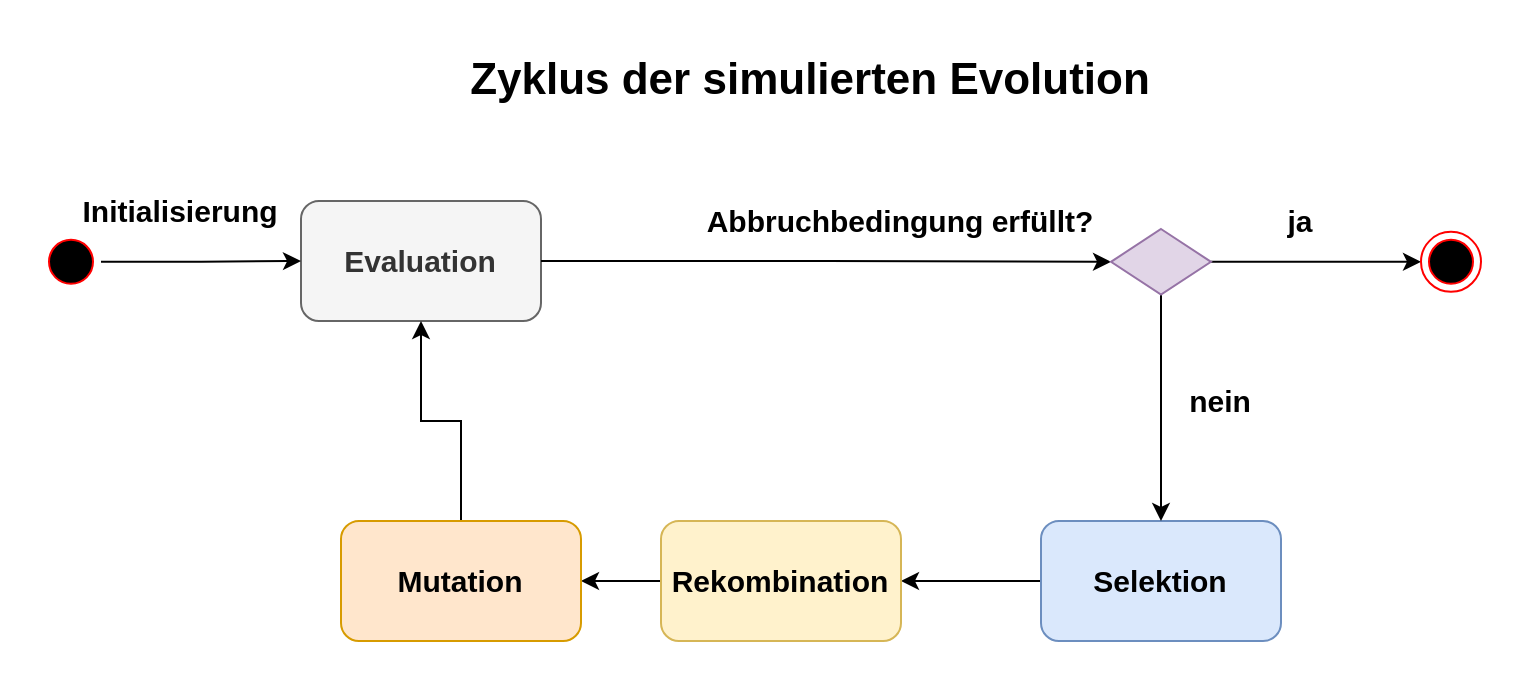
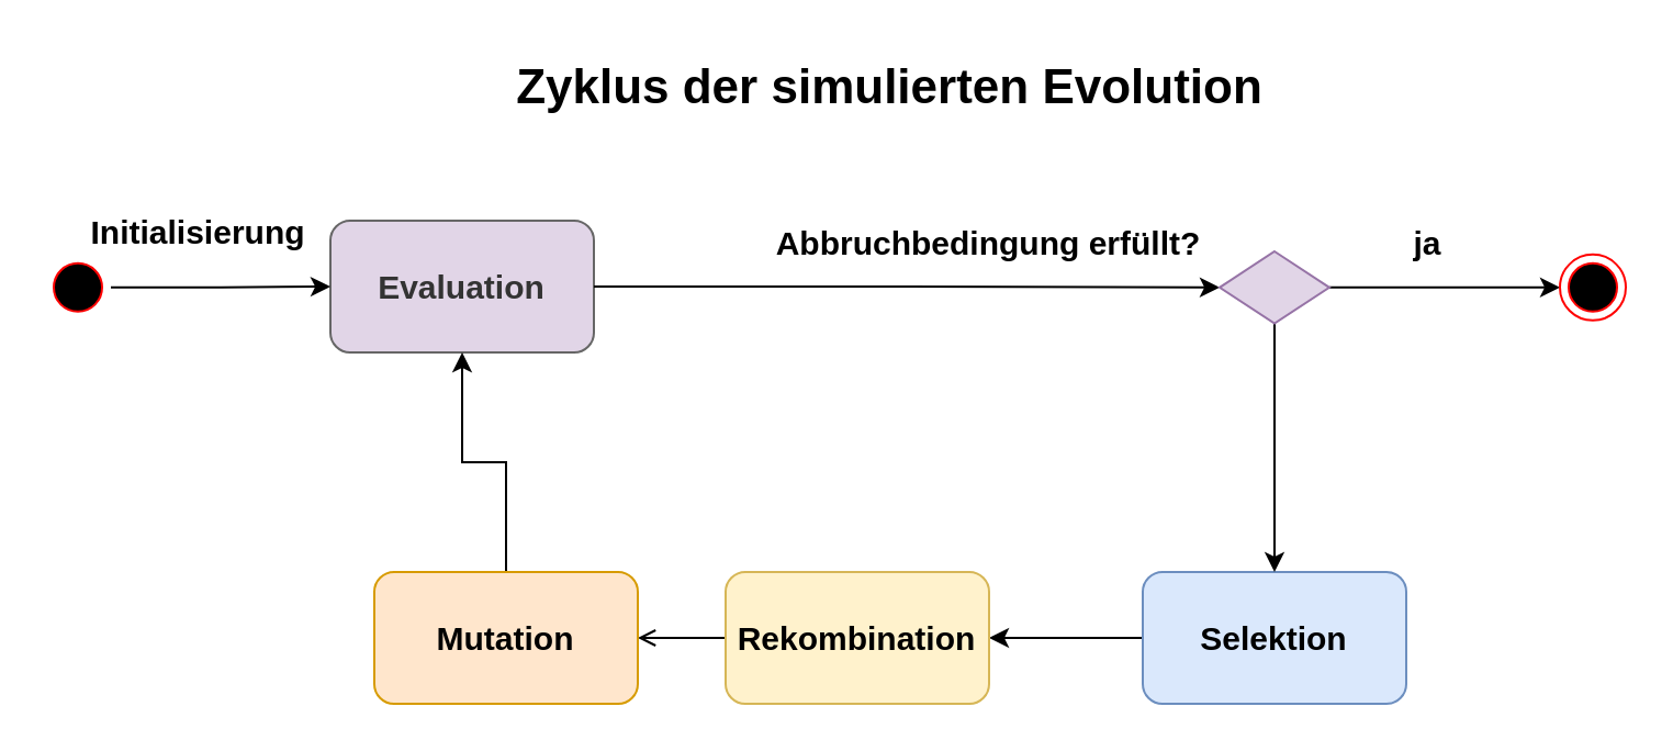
  <mxCell id="0" />
  <mxCell id="1" parent="0" />
- <mxCell id="2" value="&lt;b&gt;&lt;font style=&quot;font-size: 15px&quot;&gt;Evaluation&lt;/font&gt;&lt;/b&gt;" style="rounded=1;whiteSpace=wrap;html=1;fillColor=#f5f5f5;strokeColor=#666666;fontColor=#333333;" vertex="1" parent="1"><mxGeometry x="150" y="100" width="120" height="60" as="geometry" /></mxCell>
+ <mxCell id="2" value="&lt;b&gt;&lt;font style=&quot;font-size: 15px&quot;&gt;Evaluation&lt;/font&gt;&lt;/b&gt;" style="rounded=1;whiteSpace=wrap;html=1;fillColor=#e1d5e7;strokeColor=#666666;fontColor=#333333;" vertex="1" parent="1"><mxGeometry x="150" y="100" width="120" height="60" as="geometry" /></mxCell>
  <mxCell id="3" style="edgeStyle=orthogonalEdgeStyle;rounded=0;orthogonalLoop=1;jettySize=auto;html=1;" edge="1" parent="1" source="2" target="14"><mxGeometry relative="1" as="geometry" /></mxCell>
  <mxCell id="4" style="edgeStyle=orthogonalEdgeStyle;rounded=0;orthogonalLoop=1;jettySize=auto;html=1;entryX=1;entryY=0.5;entryDx=0;entryDy=0;" edge="1" parent="1" source="5" target="7"><mxGeometry relative="1" as="geometry" /></mxCell>
  <mxCell id="5" value="&lt;b&gt;&lt;font style=&quot;font-size: 15px&quot;&gt;Selektion&lt;/font&gt;&lt;/b&gt;" style="rounded=1;whiteSpace=wrap;html=1;fillColor=#dae8fc;strokeColor=#6c8ebf;" vertex="1" parent="1"><mxGeometry x="520" y="260" width="120" height="60" as="geometry" /></mxCell>
- <mxCell id="6" style="edgeStyle=orthogonalEdgeStyle;rounded=0;orthogonalLoop=1;jettySize=auto;html=1;entryX=1;entryY=0.5;entryDx=0;entryDy=0;" edge="1" parent="1" source="7" target="9"><mxGeometry relative="1" as="geometry" /></mxCell>
+ <mxCell id="6" style="edgeStyle=orthogonalEdgeStyle;rounded=0;orthogonalLoop=1;jettySize=auto;html=1;entryX=1;entryY=0.5;entryDx=0;entryDy=0;endArrow=open;" edge="1" parent="1" source="7" target="9"><mxGeometry relative="1" as="geometry" /></mxCell>
  <mxCell id="7" value="&lt;b&gt;&lt;font style=&quot;font-size: 15px&quot;&gt;Rekombination&lt;br&gt;&lt;/font&gt;&lt;/b&gt;" style="rounded=1;whiteSpace=wrap;html=1;fillColor=#fff2cc;strokeColor=#d6b656;" vertex="1" parent="1"><mxGeometry x="330" y="260" width="120" height="60" as="geometry" /></mxCell>
  <mxCell id="8" style="edgeStyle=orthogonalEdgeStyle;rounded=0;orthogonalLoop=1;jettySize=auto;html=1;entryX=0.5;entryY=1;entryDx=0;entryDy=0;" edge="1" parent="1" source="9" target="2"><mxGeometry relative="1" as="geometry" /></mxCell>
  <mxCell id="9" value="&lt;b&gt;&lt;font style=&quot;font-size: 15px&quot;&gt;Mutation&lt;br&gt;&lt;/font&gt;&lt;/b&gt;" style="rounded=1;whiteSpace=wrap;html=1;fillColor=#ffe6cc;strokeColor=#d79b00;" vertex="1" parent="1"><mxGeometry x="170" y="260" width="120" height="60" as="geometry" /></mxCell>
  <mxCell id="10" style="edgeStyle=orthogonalEdgeStyle;rounded=0;orthogonalLoop=1;jettySize=auto;html=1;" edge="1" parent="1" source="11" target="2"><mxGeometry relative="1" as="geometry" /></mxCell>
  <mxCell id="11" value="" style="ellipse;html=1;shape=startState;fillColor=#000000;strokeColor=#ff0000;" vertex="1" parent="1"><mxGeometry x="20" y="115.4" width="30" height="30" as="geometry" /></mxCell>
  <mxCell id="12" style="edgeStyle=orthogonalEdgeStyle;rounded=0;orthogonalLoop=1;jettySize=auto;html=1;entryX=0.5;entryY=0;entryDx=0;entryDy=0;" edge="1" parent="1" source="14" target="5"><mxGeometry relative="1" as="geometry" /></mxCell>
  <mxCell id="13" style="edgeStyle=orthogonalEdgeStyle;rounded=0;orthogonalLoop=1;jettySize=auto;html=1;entryX=0;entryY=0.5;entryDx=0;entryDy=0;" edge="1" parent="1" source="14" target="17"><mxGeometry relative="1" as="geometry" /></mxCell>
  <mxCell id="14" value="" style="rhombus;whiteSpace=wrap;html=1;strokeColor=#9673a6;fillColor=#e1d5e7;" vertex="1" parent="1"><mxGeometry x="555" y="114" width="50" height="32.81" as="geometry" /></mxCell>
  <mxCell id="15" value="&lt;b&gt;&lt;font style=&quot;font-size: 15px&quot;&gt;Abbruchbedingung erfüllt?&lt;/font&gt;&lt;/b&gt;" style="text;html=1;strokeColor=none;fillColor=none;align=center;verticalAlign=middle;whiteSpace=wrap;rounded=0;" vertex="1" parent="1"><mxGeometry x="340" y="100" width="220" height="20" as="geometry" /></mxCell>
- <mxCell id="16" value="&lt;font style=&quot;font-size: 15px&quot;&gt;&lt;b&gt;nein&lt;/b&gt;&lt;/font&gt;" style="text;html=1;strokeColor=none;fillColor=none;align=center;verticalAlign=middle;whiteSpace=wrap;rounded=0;" vertex="1" parent="1"><mxGeometry x="590" y="190" width="40" height="20" as="geometry" /></mxCell>
  <mxCell id="17" value="" style="ellipse;html=1;shape=endState;fillColor=#000000;strokeColor=#ff0000;" vertex="1" parent="1"><mxGeometry x="710" y="115.4" width="30" height="30" as="geometry" /></mxCell>
  <mxCell id="18" value="&lt;font style=&quot;font-size: 15px&quot;&gt;&lt;b&gt;ja&lt;/b&gt;&lt;/font&gt;" style="text;html=1;strokeColor=none;fillColor=none;align=center;verticalAlign=middle;whiteSpace=wrap;rounded=0;" vertex="1" parent="1"><mxGeometry x="630" y="100" width="40" height="20" as="geometry" /></mxCell>
  <mxCell id="19" value="&lt;font style=&quot;font-size: 15px&quot;&gt;&lt;b&gt;Initialisierung&lt;/b&gt;&lt;/font&gt;" style="text;html=1;strokeColor=none;fillColor=none;align=center;verticalAlign=middle;whiteSpace=wrap;rounded=0;" vertex="1" parent="1"><mxGeometry x="70" y="95.4" width="40" height="20" as="geometry" /></mxCell>
  <mxCell id="20" value="&lt;font size=&quot;1&quot;&gt;&lt;b style=&quot;font-size: 22px&quot;&gt;Zyklus der simulierten Evolution&lt;/b&gt;&lt;/font&gt;" style="text;html=1;strokeColor=none;fillColor=none;align=center;verticalAlign=middle;whiteSpace=wrap;rounded=0;" vertex="1" parent="1"><mxGeometry x="210" y="20" width="390" height="40" as="geometry" /></mxCell>
